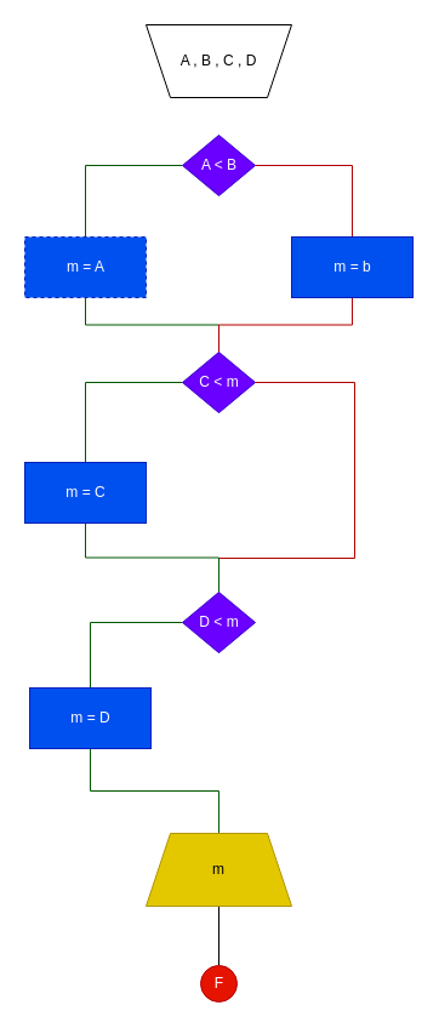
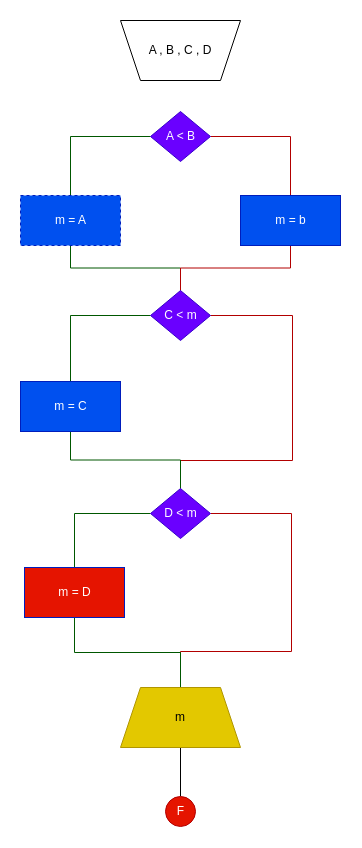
  <mxCell id="0" />
  <mxCell id="1" parent="0" />
  <mxCell id="2" value="A , B , C , D" style="shape=trapezoid;perimeter=trapezoidPerimeter;whiteSpace=wrap;html=1;fixedSize=1;direction=west;" vertex="1" parent="1"><mxGeometry x="120" y="20" width="120" height="60" as="geometry" /></mxCell>
  <mxCell id="3" style="edgeStyle=orthogonalEdgeStyle;rounded=0;html=1;exitX=1;exitY=0.5;exitDx=0;exitDy=0;entryX=0.5;entryY=0;entryDx=0;entryDy=0;endArrow=none;endFill=0;fillColor=#e51400;strokeColor=#B20000;" edge="1" parent="1" source="5" target="9"><mxGeometry relative="1" as="geometry" /></mxCell>
  <mxCell id="4" style="edgeStyle=orthogonalEdgeStyle;rounded=0;html=1;exitX=0;exitY=0.5;exitDx=0;exitDy=0;entryX=0.5;entryY=0;entryDx=0;entryDy=0;endArrow=none;endFill=0;fillColor=#008a00;strokeColor=#005700;" edge="1" parent="1" source="5" target="7"><mxGeometry relative="1" as="geometry" /></mxCell>
  <mxCell id="5" value="A &amp;lt; B" style="shape=rhombus;html=1;dashed=0;whitespace=wrap;perimeter=rhombusPerimeter;fillColor=#6a00ff;fontColor=#ffffff;strokeColor=#3700CC;" vertex="1" parent="1"><mxGeometry x="150" y="111" width="60" height="50" as="geometry" /></mxCell>
  <mxCell id="6" style="edgeStyle=orthogonalEdgeStyle;rounded=0;html=1;exitX=0.5;exitY=1;exitDx=0;exitDy=0;entryX=0.5;entryY=0;entryDx=0;entryDy=0;endArrow=none;endFill=0;fillColor=#008a00;strokeColor=#005700;" edge="1" parent="1" source="7" target="12"><mxGeometry relative="1" as="geometry" /></mxCell>
  <mxCell id="7" value="m = A" style="html=1;dashed=1;whitespace=wrap;fillColor=#0050ef;fontColor=#ffffff;strokeColor=#001DBC;" vertex="1" parent="1"><mxGeometry x="20" y="195" width="100" height="50" as="geometry" /></mxCell>
  <mxCell id="8" style="edgeStyle=orthogonalEdgeStyle;rounded=0;html=1;exitX=0.5;exitY=1;exitDx=0;exitDy=0;entryX=0.5;entryY=0;entryDx=0;entryDy=0;endArrow=none;endFill=0;fillColor=#e51400;strokeColor=#B20000;" edge="1" parent="1" source="9" target="12"><mxGeometry relative="1" as="geometry" /></mxCell>
  <mxCell id="9" value="m = b" style="html=1;dashed=0;whitespace=wrap;fillColor=#0050ef;fontColor=#ffffff;strokeColor=#001DBC;" vertex="1" parent="1"><mxGeometry x="240" y="195" width="100" height="50" as="geometry" /></mxCell>
  <mxCell id="10" style="edgeStyle=orthogonalEdgeStyle;rounded=0;html=1;exitX=0;exitY=0.5;exitDx=0;exitDy=0;entryX=0.5;entryY=0;entryDx=0;entryDy=0;endArrow=none;endFill=0;fillColor=#008a00;strokeColor=#005700;" edge="1" parent="1" source="12" target="14"><mxGeometry relative="1" as="geometry" /></mxCell>
  <mxCell id="11" style="edgeStyle=orthogonalEdgeStyle;rounded=0;html=1;exitX=1;exitY=0.5;exitDx=0;exitDy=0;entryX=0.5;entryY=0;entryDx=0;entryDy=0;endArrow=none;endFill=0;fillColor=#e51400;strokeColor=#B20000;" edge="1" parent="1" source="12" target="17"><mxGeometry relative="1" as="geometry"><Array as="points"><mxPoint x="292" y="315" /><mxPoint x="292" y="460" /><mxPoint x="180" y="460" /></Array></mxGeometry></mxCell>
  <mxCell id="12" value="C &amp;lt; m" style="shape=rhombus;html=1;dashed=0;whitespace=wrap;perimeter=rhombusPerimeter;fillColor=#6a00ff;fontColor=#ffffff;strokeColor=#3700CC;" vertex="1" parent="1"><mxGeometry x="150" y="290" width="60" height="50" as="geometry" /></mxCell>
  <mxCell id="13" style="edgeStyle=orthogonalEdgeStyle;rounded=0;html=1;exitX=0.5;exitY=1;exitDx=0;exitDy=0;entryX=0.5;entryY=0;entryDx=0;entryDy=0;endArrow=none;endFill=0;fillColor=#008a00;strokeColor=#005700;" edge="1" parent="1" source="14" target="17"><mxGeometry relative="1" as="geometry" /></mxCell>
  <mxCell id="14" value="m = C" style="html=1;dashed=0;whitespace=wrap;fillColor=#0050ef;fontColor=#ffffff;strokeColor=#001DBC;" vertex="1" parent="1"><mxGeometry x="20" y="381" width="100" height="50" as="geometry" /></mxCell>
  <mxCell id="15" style="edgeStyle=orthogonalEdgeStyle;rounded=0;html=1;exitX=0;exitY=0.5;exitDx=0;exitDy=0;entryX=0.5;entryY=0;entryDx=0;entryDy=0;endArrow=none;endFill=0;fillColor=#008a00;strokeColor=#005700;" edge="1" parent="1" source="17" target="19"><mxGeometry relative="1" as="geometry" /></mxCell>
+ <mxCell id="16" style="edgeStyle=orthogonalEdgeStyle;rounded=0;html=1;exitX=1;exitY=0.5;exitDx=0;exitDy=0;entryX=0.5;entryY=0;entryDx=0;entryDy=0;endArrow=none;endFill=0;fillColor=#e51400;strokeColor=#B20000;" edge="1" parent="1" source="17" target="21"><mxGeometry relative="1" as="geometry"><Array as="points"><mxPoint x="291" y="513" /><mxPoint x="291" y="651" /><mxPoint x="180" y="651" /></Array></mxGeometry></mxCell>
  <mxCell id="17" value="D &amp;lt; m" style="shape=rhombus;html=1;dashed=0;whitespace=wrap;perimeter=rhombusPerimeter;fillColor=#6a00ff;fontColor=#ffffff;strokeColor=#3700CC;" vertex="1" parent="1"><mxGeometry x="150" y="488" width="60" height="50" as="geometry" /></mxCell>
  <mxCell id="18" style="edgeStyle=orthogonalEdgeStyle;rounded=0;html=1;exitX=0.5;exitY=1;exitDx=0;exitDy=0;entryX=0.5;entryY=0;entryDx=0;entryDy=0;endArrow=none;endFill=0;fillColor=#008a00;strokeColor=#005700;" edge="1" parent="1" source="19" target="21"><mxGeometry relative="1" as="geometry" /></mxCell>
- <mxCell id="19" value="m = D" style="html=1;dashed=0;whitespace=wrap;fillColor=#0050ef;fontColor=#ffffff;strokeColor=#001DBC;" vertex="1" parent="1"><mxGeometry x="24" y="567" width="100" height="50" as="geometry" /></mxCell>
+ <mxCell id="19" value="m = D" style="html=1;dashed=0;whitespace=wrap;fillColor=#e51400;fontColor=#ffffff;strokeColor=#001DBC;" vertex="1" parent="1"><mxGeometry x="24" y="567" width="100" height="50" as="geometry" /></mxCell>
  <mxCell id="20" style="edgeStyle=orthogonalEdgeStyle;rounded=0;html=1;exitX=0.5;exitY=1;exitDx=0;exitDy=0;entryX=0.5;entryY=0;entryDx=0;entryDy=0;endArrow=none;endFill=0;" edge="1" parent="1" source="21" target="22"><mxGeometry relative="1" as="geometry" /></mxCell>
  <mxCell id="21" value="m" style="shape=trapezoid;perimeter=trapezoidPerimeter;whiteSpace=wrap;html=1;fixedSize=1;fillColor=#e3c800;fontColor=#000000;strokeColor=#B09500;" vertex="1" parent="1"><mxGeometry x="120" y="687" width="120" height="60" as="geometry" /></mxCell>
  <mxCell id="22" value="F" style="shape=ellipse;html=1;dashed=0;whitespace=wrap;aspect=fixed;perimeter=ellipsePerimeter;fillColor=#e51400;fontColor=#ffffff;strokeColor=#B20000;" vertex="1" parent="1"><mxGeometry x="165" y="796" width="30" height="30" as="geometry" /></mxCell>
